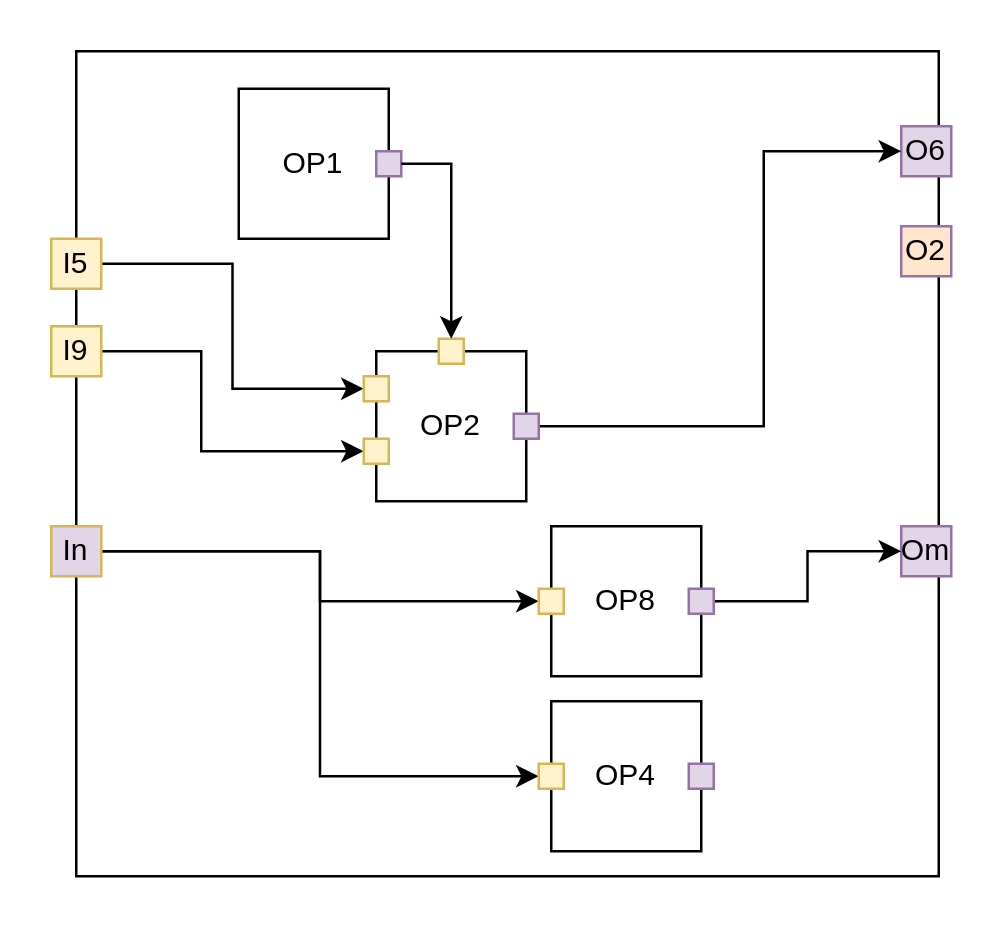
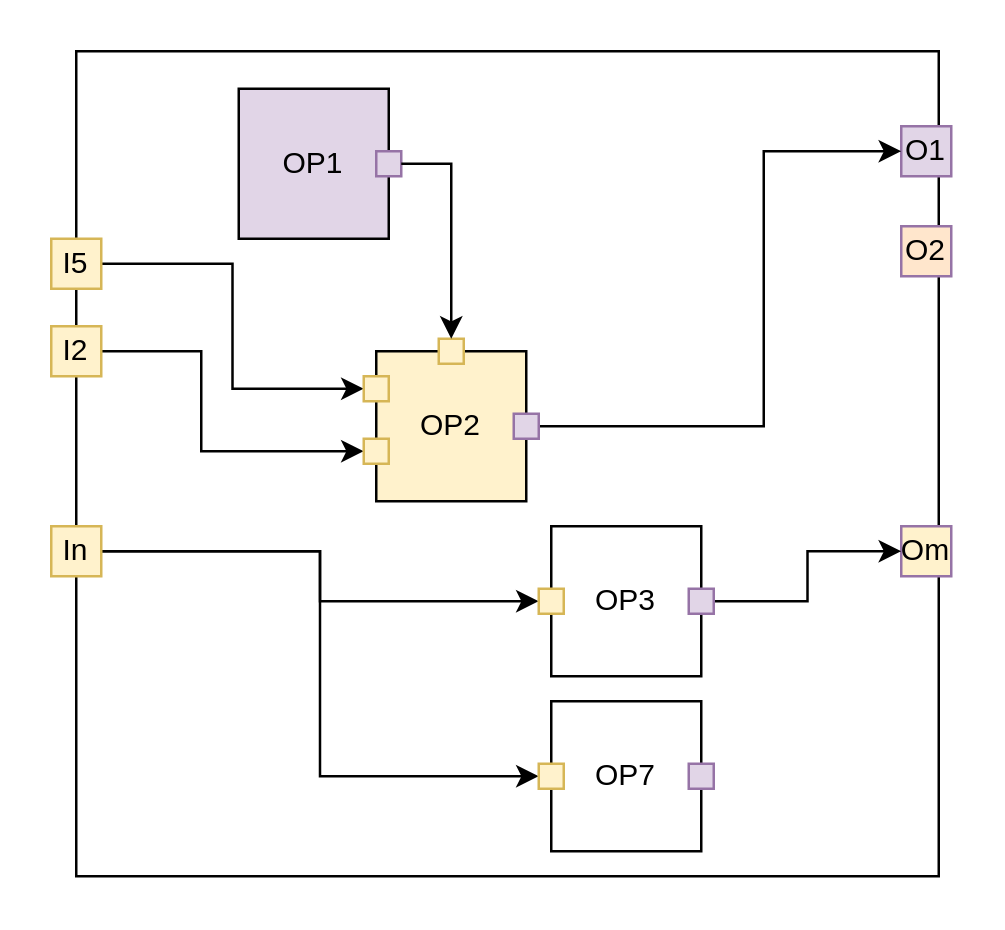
  <mxCell id="0" />
  <mxCell id="1" parent="0" />
  <mxCell id="2" value="" style="rounded=0;whiteSpace=wrap;html=1;" vertex="1" parent="1"><mxGeometry x="30" y="20" width="345" height="330" as="geometry" /></mxCell>
  <mxCell id="3" style="edgeStyle=orthogonalEdgeStyle;rounded=0;orthogonalLoop=1;jettySize=auto;html=1;entryX=0;entryY=0.5;entryDx=0;entryDy=0;" edge="1" parent="1" source="4" target="17"><mxGeometry relative="1" as="geometry" /></mxCell>
  <mxCell id="4" value="I5" style="whiteSpace=wrap;html=1;aspect=fixed;fillColor=#fff2cc;strokeColor=#d6b656;" vertex="1" parent="1"><mxGeometry x="20" y="95" width="20" height="20" as="geometry" /></mxCell>
  <mxCell id="5" style="edgeStyle=orthogonalEdgeStyle;rounded=0;orthogonalLoop=1;jettySize=auto;html=1;exitX=1;exitY=0.5;exitDx=0;exitDy=0;entryX=0;entryY=0.5;entryDx=0;entryDy=0;" edge="1" parent="1" source="6" target="18"><mxGeometry relative="1" as="geometry"><Array as="points"><mxPoint x="80" y="140" /><mxPoint x="80" y="180" /></Array></mxGeometry></mxCell>
- <mxCell id="6" value="I9" style="whiteSpace=wrap;html=1;aspect=fixed;strokeColor=#d6b656;align=center;verticalAlign=middle;fontFamily=Helvetica;fontSize=12;fontColor=default;fillColor=#fff2cc;" vertex="1" parent="1"><mxGeometry x="20" y="130" width="20" height="20" as="geometry" /></mxCell>
+ <mxCell id="6" value="I2" style="whiteSpace=wrap;html=1;aspect=fixed;strokeColor=#d6b656;align=center;verticalAlign=middle;fontFamily=Helvetica;fontSize=12;fontColor=default;fillColor=#fff2cc;" vertex="1" parent="1"><mxGeometry x="20" y="130" width="20" height="20" as="geometry" /></mxCell>
  <mxCell id="7" style="edgeStyle=orthogonalEdgeStyle;rounded=0;orthogonalLoop=1;jettySize=auto;html=1;entryX=0;entryY=0.5;entryDx=0;entryDy=0;" edge="1" parent="1" source="9" target="26"><mxGeometry relative="1" as="geometry" /></mxCell>
  <mxCell id="8" style="edgeStyle=orthogonalEdgeStyle;rounded=0;orthogonalLoop=1;jettySize=auto;html=1;exitX=1;exitY=0.5;exitDx=0;exitDy=0;entryX=0;entryY=0.5;entryDx=0;entryDy=0;" edge="1" parent="1" source="9" target="28"><mxGeometry relative="1" as="geometry" /></mxCell>
- <mxCell id="9" value="In" style="whiteSpace=wrap;html=1;aspect=fixed;strokeColor=#d6b656;align=center;verticalAlign=middle;fontFamily=Helvetica;fontSize=12;fontColor=default;fillColor=#e1d5e7;" vertex="1" parent="1"><mxGeometry x="20" y="210" width="20" height="20" as="geometry" /></mxCell>
- <mxCell id="10" value="O6" style="whiteSpace=wrap;html=1;aspect=fixed;fillColor=#e1d5e7;strokeColor=#9673a6;" vertex="1" parent="1"><mxGeometry x="360" y="50" width="20" height="20" as="geometry" /></mxCell>
+ <mxCell id="9" value="In" style="whiteSpace=wrap;html=1;aspect=fixed;strokeColor=#d6b656;align=center;verticalAlign=middle;fontFamily=Helvetica;fontSize=12;fontColor=default;fillColor=#fff2cc;" vertex="1" parent="1"><mxGeometry x="20" y="210" width="20" height="20" as="geometry" /></mxCell>
+ <mxCell id="10" value="O1" style="whiteSpace=wrap;html=1;aspect=fixed;fillColor=#e1d5e7;strokeColor=#9673a6;" vertex="1" parent="1"><mxGeometry x="360" y="50" width="20" height="20" as="geometry" /></mxCell>
  <mxCell id="11" value="O2" style="whiteSpace=wrap;html=1;aspect=fixed;strokeColor=#9673a6;align=center;verticalAlign=middle;fontFamily=Helvetica;fontSize=12;fontColor=default;fillColor=#ffe6cc;" vertex="1" parent="1"><mxGeometry x="360" y="90" width="20" height="20" as="geometry" /></mxCell>
- <mxCell id="12" value="Om" style="whiteSpace=wrap;html=1;aspect=fixed;strokeColor=#9673a6;align=center;verticalAlign=middle;fontFamily=Helvetica;fontSize=12;fontColor=default;fillColor=#e1d5e7;" vertex="1" parent="1"><mxGeometry x="360" y="210" width="20" height="20" as="geometry" /></mxCell>
- <mxCell id="13" value="OP2" style="rounded=0;whiteSpace=wrap;html=1;" vertex="1" parent="1"><mxGeometry x="150" y="140" width="60" height="60" as="geometry" /></mxCell>
+ <mxCell id="12" value="Om" style="whiteSpace=wrap;html=1;aspect=fixed;strokeColor=#9673a6;align=center;verticalAlign=middle;fontFamily=Helvetica;fontSize=12;fontColor=default;fillColor=#fff2cc;" vertex="1" parent="1"><mxGeometry x="360" y="210" width="20" height="20" as="geometry" /></mxCell>
+ <mxCell id="13" value="OP2" style="rounded=0;whiteSpace=wrap;html=1;fillColor=#fff2cc;" vertex="1" parent="1"><mxGeometry x="150" y="140" width="60" height="60" as="geometry" /></mxCell>
  <mxCell id="14" value="" style="group" vertex="1" connectable="0" parent="1"><mxGeometry x="95" y="35" width="65" height="60" as="geometry" /></mxCell>
- <mxCell id="15" value="OP1" style="rounded=0;whiteSpace=wrap;html=1;" vertex="1" parent="14"><mxGeometry width="60" height="60" as="geometry" /></mxCell>
+ <mxCell id="15" value="OP1" style="rounded=0;whiteSpace=wrap;html=1;fillColor=#e1d5e7;" vertex="1" parent="14"><mxGeometry width="60" height="60" as="geometry" /></mxCell>
  <mxCell id="16" value="" style="whiteSpace=wrap;html=1;aspect=fixed;fillColor=#e1d5e7;strokeColor=#9673a6;" vertex="1" parent="14"><mxGeometry x="55" y="25" width="10" height="10" as="geometry" /></mxCell>
  <mxCell id="17" value="" style="whiteSpace=wrap;html=1;aspect=fixed;fillColor=#fff2cc;strokeColor=#d6b656;" vertex="1" parent="1"><mxGeometry x="145" y="150" width="10" height="10" as="geometry" /></mxCell>
  <mxCell id="18" value="" style="whiteSpace=wrap;html=1;aspect=fixed;fillColor=#fff2cc;strokeColor=#d6b656;" vertex="1" parent="1"><mxGeometry x="145" y="175" width="10" height="10" as="geometry" /></mxCell>
- <mxCell id="19" value="OP8" style="rounded=0;whiteSpace=wrap;html=1;" vertex="1" parent="1"><mxGeometry x="220" y="210" width="60" height="60" as="geometry" /></mxCell>
+ <mxCell id="19" value="OP3" style="rounded=0;whiteSpace=wrap;html=1;" vertex="1" parent="1"><mxGeometry x="220" y="210" width="60" height="60" as="geometry" /></mxCell>
  <mxCell id="20" style="edgeStyle=orthogonalEdgeStyle;rounded=0;orthogonalLoop=1;jettySize=auto;html=1;entryX=0;entryY=0.5;entryDx=0;entryDy=0;" edge="1" parent="1" source="21" target="12"><mxGeometry relative="1" as="geometry" /></mxCell>
  <mxCell id="21" value="" style="whiteSpace=wrap;html=1;aspect=fixed;fillColor=#e1d5e7;strokeColor=#9673a6;" vertex="1" parent="1"><mxGeometry x="275" y="235" width="10" height="10" as="geometry" /></mxCell>
  <mxCell id="22" style="edgeStyle=orthogonalEdgeStyle;rounded=0;orthogonalLoop=1;jettySize=auto;html=1;entryX=0;entryY=0.5;entryDx=0;entryDy=0;" edge="1" parent="1" source="23" target="10"><mxGeometry relative="1" as="geometry"><Array as="points"><mxPoint x="305" y="170" /><mxPoint x="305" y="60" /></Array></mxGeometry></mxCell>
  <mxCell id="23" value="" style="whiteSpace=wrap;html=1;aspect=fixed;fillColor=#e1d5e7;strokeColor=#9673a6;" vertex="1" parent="1"><mxGeometry x="205" y="165" width="10" height="10" as="geometry" /></mxCell>
  <mxCell id="24" value="" style="whiteSpace=wrap;html=1;aspect=fixed;fillColor=#fff2cc;strokeColor=#d6b656;" vertex="1" parent="1"><mxGeometry x="175" y="135" width="10" height="10" as="geometry" /></mxCell>
  <mxCell id="25" style="edgeStyle=orthogonalEdgeStyle;rounded=0;orthogonalLoop=1;jettySize=auto;html=1;entryX=0.5;entryY=0;entryDx=0;entryDy=0;" edge="1" parent="1" source="16" target="24"><mxGeometry relative="1" as="geometry" /></mxCell>
  <mxCell id="26" value="" style="whiteSpace=wrap;html=1;aspect=fixed;fillColor=#fff2cc;strokeColor=#d6b656;" vertex="1" parent="1"><mxGeometry x="215" y="235" width="10" height="10" as="geometry" /></mxCell>
- <mxCell id="27" value="OP4" style="rounded=0;whiteSpace=wrap;html=1;" vertex="1" parent="1"><mxGeometry x="220" y="280" width="60" height="60" as="geometry" /></mxCell>
+ <mxCell id="27" value="OP7" style="rounded=0;whiteSpace=wrap;html=1;" vertex="1" parent="1"><mxGeometry x="220" y="280" width="60" height="60" as="geometry" /></mxCell>
  <mxCell id="28" value="" style="whiteSpace=wrap;html=1;aspect=fixed;fillColor=#fff2cc;strokeColor=#d6b656;" vertex="1" parent="1"><mxGeometry x="215" y="305" width="10" height="10" as="geometry" /></mxCell>
  <mxCell id="29" value="" style="whiteSpace=wrap;html=1;aspect=fixed;fillColor=#e1d5e7;strokeColor=#9673a6;" vertex="1" parent="1"><mxGeometry x="275" y="305" width="10" height="10" as="geometry" /></mxCell>
